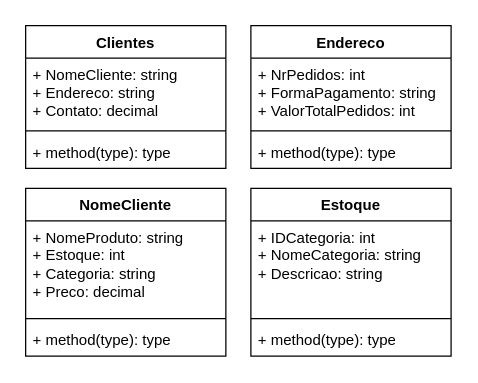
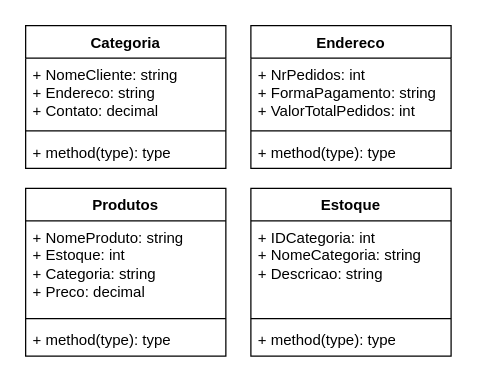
  <mxCell id="0" />
  <mxCell id="1" parent="0" />
- <mxCell id="2" value="Clientes" style="swimlane;fontStyle=1;align=center;verticalAlign=top;childLayout=stackLayout;horizontal=1;startSize=26;horizontalStack=0;resizeParent=1;resizeParentMax=0;resizeLast=0;collapsible=1;marginBottom=0;whiteSpace=wrap;html=1;" vertex="1" parent="1"><mxGeometry x="20" y="20" width="160" height="114" as="geometry" /></mxCell>
+ <mxCell id="2" value="Categoria" style="swimlane;fontStyle=1;align=center;verticalAlign=top;childLayout=stackLayout;horizontal=1;startSize=26;horizontalStack=0;resizeParent=1;resizeParentMax=0;resizeLast=0;collapsible=1;marginBottom=0;whiteSpace=wrap;html=1;" vertex="1" parent="1"><mxGeometry x="20" y="20" width="160" height="114" as="geometry" /></mxCell>
  <mxCell id="3" value="+ NomeCliente: string&lt;br&gt;+ Endereco: string&lt;br&gt;+ Contato: decimal" style="text;strokeColor=none;fillColor=none;align=left;verticalAlign=top;spacingLeft=4;spacingRight=4;overflow=hidden;rotatable=0;points=[[0,0.5],[1,0.5]];portConstraint=eastwest;whiteSpace=wrap;html=1;" vertex="1" parent="2"><mxGeometry y="26" width="160" height="54" as="geometry" /></mxCell>
  <mxCell id="4" value="" style="line;strokeWidth=1;fillColor=none;align=left;verticalAlign=middle;spacingTop=-1;spacingLeft=3;spacingRight=3;rotatable=0;labelPosition=right;points=[];portConstraint=eastwest;strokeColor=inherit;" vertex="1" parent="2"><mxGeometry y="80" width="160" height="8" as="geometry" /></mxCell>
  <mxCell id="5" value="+ method(type): type" style="text;strokeColor=none;fillColor=none;align=left;verticalAlign=top;spacingLeft=4;spacingRight=4;overflow=hidden;rotatable=0;points=[[0,0.5],[1,0.5]];portConstraint=eastwest;whiteSpace=wrap;html=1;" vertex="1" parent="2"><mxGeometry y="88" width="160" height="26" as="geometry" /></mxCell>
- <mxCell id="6" value="NomeCliente" style="swimlane;fontStyle=1;align=center;verticalAlign=top;childLayout=stackLayout;horizontal=1;startSize=26;horizontalStack=0;resizeParent=1;resizeParentMax=0;resizeLast=0;collapsible=1;marginBottom=0;whiteSpace=wrap;html=1;" vertex="1" parent="1"><mxGeometry x="20" y="150" width="160" height="134" as="geometry" /></mxCell>
+ <mxCell id="6" value="Produtos" style="swimlane;fontStyle=1;align=center;verticalAlign=top;childLayout=stackLayout;horizontal=1;startSize=26;horizontalStack=0;resizeParent=1;resizeParentMax=0;resizeLast=0;collapsible=1;marginBottom=0;whiteSpace=wrap;html=1;" vertex="1" parent="1"><mxGeometry x="20" y="150" width="160" height="134" as="geometry" /></mxCell>
  <mxCell id="7" value="+ NomeProduto: string&lt;br&gt;+ Estoque: int&lt;br&gt;+ Categoria: string&lt;br&gt;+ Preco: decimal" style="text;strokeColor=none;fillColor=none;align=left;verticalAlign=top;spacingLeft=4;spacingRight=4;overflow=hidden;rotatable=0;points=[[0,0.5],[1,0.5]];portConstraint=eastwest;whiteSpace=wrap;html=1;" vertex="1" parent="6"><mxGeometry y="26" width="160" height="74" as="geometry" /></mxCell>
  <mxCell id="8" value="" style="line;strokeWidth=1;fillColor=none;align=left;verticalAlign=middle;spacingTop=-1;spacingLeft=3;spacingRight=3;rotatable=0;labelPosition=right;points=[];portConstraint=eastwest;strokeColor=inherit;" vertex="1" parent="6"><mxGeometry y="100" width="160" height="8" as="geometry" /></mxCell>
  <mxCell id="9" value="+ method(type): type" style="text;strokeColor=none;fillColor=none;align=left;verticalAlign=top;spacingLeft=4;spacingRight=4;overflow=hidden;rotatable=0;points=[[0,0.5],[1,0.5]];portConstraint=eastwest;whiteSpace=wrap;html=1;" vertex="1" parent="6"><mxGeometry y="108" width="160" height="26" as="geometry" /></mxCell>
  <mxCell id="10" value="Endereco" style="swimlane;fontStyle=1;align=center;verticalAlign=top;childLayout=stackLayout;horizontal=1;startSize=26;horizontalStack=0;resizeParent=1;resizeParentMax=0;resizeLast=0;collapsible=1;marginBottom=0;whiteSpace=wrap;html=1;" vertex="1" parent="1"><mxGeometry x="200" y="20" width="160" height="114" as="geometry" /></mxCell>
  <mxCell id="11" value="+ NrPedidos: int&lt;br&gt;+ FormaPagamento: string&lt;br&gt;+ ValorTotalPedidos: int" style="text;strokeColor=none;fillColor=none;align=left;verticalAlign=top;spacingLeft=4;spacingRight=4;overflow=hidden;rotatable=0;points=[[0,0.5],[1,0.5]];portConstraint=eastwest;whiteSpace=wrap;html=1;" vertex="1" parent="10"><mxGeometry y="26" width="160" height="54" as="geometry" /></mxCell>
  <mxCell id="12" value="" style="line;strokeWidth=1;fillColor=none;align=left;verticalAlign=middle;spacingTop=-1;spacingLeft=3;spacingRight=3;rotatable=0;labelPosition=right;points=[];portConstraint=eastwest;strokeColor=inherit;" vertex="1" parent="10"><mxGeometry y="80" width="160" height="8" as="geometry" /></mxCell>
  <mxCell id="13" value="+ method(type): type" style="text;strokeColor=none;fillColor=none;align=left;verticalAlign=top;spacingLeft=4;spacingRight=4;overflow=hidden;rotatable=0;points=[[0,0.5],[1,0.5]];portConstraint=eastwest;whiteSpace=wrap;html=1;" vertex="1" parent="10"><mxGeometry y="88" width="160" height="26" as="geometry" /></mxCell>
  <mxCell id="14" value="Estoque" style="swimlane;fontStyle=1;align=center;verticalAlign=top;childLayout=stackLayout;horizontal=1;startSize=26;horizontalStack=0;resizeParent=1;resizeParentMax=0;resizeLast=0;collapsible=1;marginBottom=0;whiteSpace=wrap;html=1;" vertex="1" parent="1"><mxGeometry x="200" y="150" width="160" height="134" as="geometry" /></mxCell>
  <mxCell id="15" value="+ IDCategoria: int&lt;br&gt;+ NomeCategoria: string&lt;br&gt;+ Descricao: string" style="text;strokeColor=none;fillColor=none;align=left;verticalAlign=top;spacingLeft=4;spacingRight=4;overflow=hidden;rotatable=0;points=[[0,0.5],[1,0.5]];portConstraint=eastwest;whiteSpace=wrap;html=1;" vertex="1" parent="14"><mxGeometry y="26" width="160" height="74" as="geometry" /></mxCell>
  <mxCell id="16" value="" style="line;strokeWidth=1;fillColor=none;align=left;verticalAlign=middle;spacingTop=-1;spacingLeft=3;spacingRight=3;rotatable=0;labelPosition=right;points=[];portConstraint=eastwest;strokeColor=inherit;" vertex="1" parent="14"><mxGeometry y="100" width="160" height="8" as="geometry" /></mxCell>
  <mxCell id="17" value="+ method(type): type" style="text;strokeColor=none;fillColor=none;align=left;verticalAlign=top;spacingLeft=4;spacingRight=4;overflow=hidden;rotatable=0;points=[[0,0.5],[1,0.5]];portConstraint=eastwest;whiteSpace=wrap;html=1;" vertex="1" parent="14"><mxGeometry y="108" width="160" height="26" as="geometry" /></mxCell>
